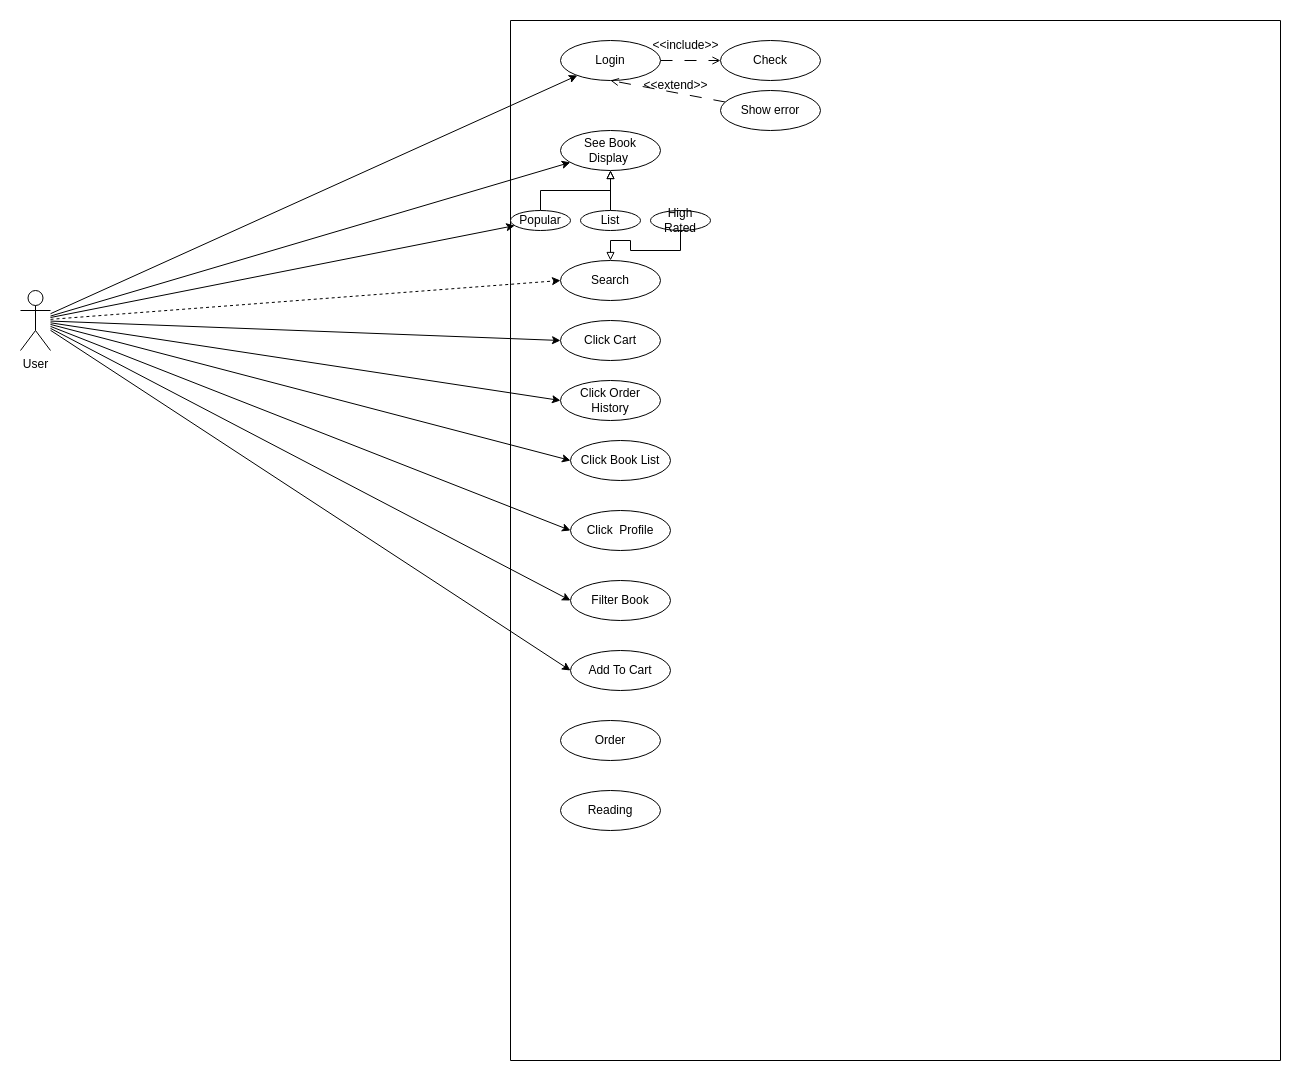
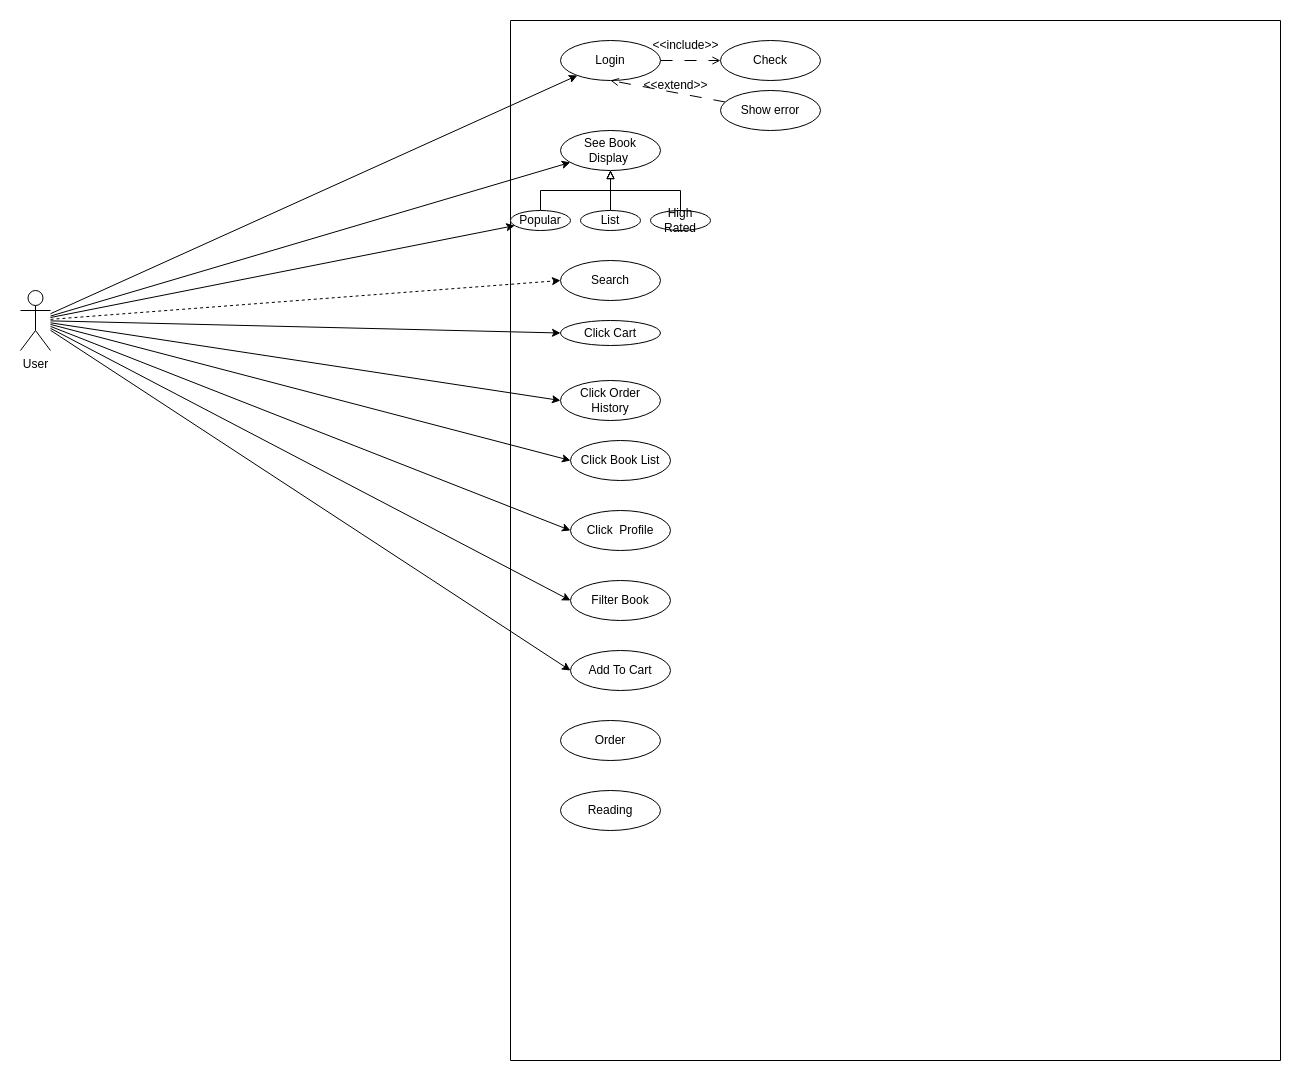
  <mxCell id="0" />
  <mxCell id="1" parent="0" />
  <mxCell id="2" style="rounded=0;orthogonalLoop=1;jettySize=auto;html=1;" parent="1" source="12" target="15" edge="1"><mxGeometry relative="1" as="geometry" /></mxCell>
  <mxCell id="3" style="rounded=0;orthogonalLoop=1;jettySize=auto;html=1;" parent="1" source="12" target="19" edge="1"><mxGeometry relative="1" as="geometry" /></mxCell>
  <mxCell id="4" style="rounded=0;orthogonalLoop=1;jettySize=auto;html=1;entryX=0;entryY=0.5;entryDx=0;entryDy=0;dashed=1;" parent="1" source="12" target="27" edge="1"><mxGeometry relative="1" as="geometry" /></mxCell>
  <mxCell id="5" style="rounded=0;orthogonalLoop=1;jettySize=auto;html=1;entryX=0;entryY=0.5;entryDx=0;entryDy=0;" parent="1" source="12" target="28" edge="1"><mxGeometry relative="1" as="geometry" /></mxCell>
  <mxCell id="6" style="rounded=0;orthogonalLoop=1;jettySize=auto;html=1;entryX=0;entryY=0.5;entryDx=0;entryDy=0;" parent="1" source="12" target="29" edge="1"><mxGeometry relative="1" as="geometry" /></mxCell>
  <mxCell id="7" style="rounded=0;orthogonalLoop=1;jettySize=auto;html=1;entryX=0;entryY=0.5;entryDx=0;entryDy=0;" edge="1" parent="1" source="12" target="31"><mxGeometry relative="1" as="geometry" /></mxCell>
  <mxCell id="8" style="rounded=0;orthogonalLoop=1;jettySize=auto;html=1;entryX=0;entryY=0.5;entryDx=0;entryDy=0;" edge="1" parent="1" source="12" target="32"><mxGeometry relative="1" as="geometry" /></mxCell>
  <mxCell id="9" style="rounded=0;orthogonalLoop=1;jettySize=auto;html=1;entryX=0;entryY=0.5;entryDx=0;entryDy=0;" edge="1" parent="1" source="12" target="33"><mxGeometry relative="1" as="geometry" /></mxCell>
  <mxCell id="10" style="rounded=0;orthogonalLoop=1;jettySize=auto;html=1;entryX=0;entryY=0.5;entryDx=0;entryDy=0;" edge="1" parent="1" source="12" target="34"><mxGeometry relative="1" as="geometry" /></mxCell>
  <mxCell id="11" style="rounded=0;orthogonalLoop=1;jettySize=auto;html=1;" edge="1" parent="1" source="12" target="23"><mxGeometry relative="1" as="geometry" /></mxCell>
  <mxCell id="12" value="User" style="shape=umlActor;verticalLabelPosition=bottom;verticalAlign=top;html=1;outlineConnect=0;" parent="1" vertex="1"><mxGeometry x="20" y="290" width="30" height="60" as="geometry" /></mxCell>
  <mxCell id="13" value="" style="swimlane;startSize=0;" parent="1" vertex="1"><mxGeometry x="510" y="20" width="770" height="1040" as="geometry" /></mxCell>
  <mxCell id="14" style="edgeStyle=orthogonalEdgeStyle;rounded=0;orthogonalLoop=1;jettySize=auto;html=1;entryX=0;entryY=0.5;entryDx=0;entryDy=0;dashed=1;endArrow=open;endFill=0;dashPattern=12 12;" parent="13" source="15" target="16" edge="1"><mxGeometry relative="1" as="geometry" /></mxCell>
  <mxCell id="15" value="Login&lt;br&gt;" style="ellipse;whiteSpace=wrap;html=1;" parent="13" vertex="1"><mxGeometry x="50" y="20" width="100" height="40" as="geometry" /></mxCell>
  <mxCell id="16" value="Check" style="ellipse;whiteSpace=wrap;html=1;" parent="13" vertex="1"><mxGeometry x="210" y="20" width="100" height="40" as="geometry" /></mxCell>
  <mxCell id="17" style="rounded=0;orthogonalLoop=1;jettySize=auto;html=1;entryX=0.5;entryY=1;entryDx=0;entryDy=0;endArrow=open;endFill=0;dashed=1;dashPattern=12 12;" parent="13" source="18" target="15" edge="1"><mxGeometry relative="1" as="geometry" /></mxCell>
  <mxCell id="18" value="Show error" style="ellipse;whiteSpace=wrap;html=1;" parent="13" vertex="1"><mxGeometry x="210" y="70" width="100" height="40" as="geometry" /></mxCell>
  <mxCell id="19" value="See Book Display&amp;nbsp;" style="ellipse;whiteSpace=wrap;html=1;" parent="13" vertex="1"><mxGeometry x="50" y="110" width="100" height="40" as="geometry" /></mxCell>
- <mxCell id="20" style="edgeStyle=orthogonalEdgeStyle;rounded=0;orthogonalLoop=1;jettySize=auto;html=1;endArrow=block;endFill=0;" parent="13" source="21" target="27" edge="1"><mxGeometry relative="1" as="geometry" /></mxCell>
+ <mxCell id="20" style="edgeStyle=orthogonalEdgeStyle;rounded=0;orthogonalLoop=1;jettySize=auto;html=1;entryX=0.5;entryY=1;entryDx=0;entryDy=0;endArrow=block;endFill=0;" parent="13" source="21" target="19" edge="1"><mxGeometry relative="1" as="geometry" /></mxCell>
  <mxCell id="21" value="High Rated" style="ellipse;whiteSpace=wrap;html=1;" parent="13" vertex="1"><mxGeometry x="140" y="190" width="60" height="20" as="geometry" /></mxCell>
  <mxCell id="22" style="edgeStyle=orthogonalEdgeStyle;rounded=0;orthogonalLoop=1;jettySize=auto;html=1;endArrow=block;endFill=0;" parent="13" source="23" target="19" edge="1"><mxGeometry relative="1" as="geometry" /></mxCell>
  <mxCell id="23" value="Popular" style="ellipse;whiteSpace=wrap;html=1;" parent="13" vertex="1"><mxGeometry y="190" width="60" height="20" as="geometry" /></mxCell>
  <mxCell id="24" style="edgeStyle=orthogonalEdgeStyle;rounded=0;orthogonalLoop=1;jettySize=auto;html=1;entryX=0.5;entryY=1;entryDx=0;entryDy=0;endArrow=block;endFill=0;" parent="13" source="25" target="19" edge="1"><mxGeometry relative="1" as="geometry" /></mxCell>
  <mxCell id="25" value="List" style="ellipse;whiteSpace=wrap;html=1;" parent="13" vertex="1"><mxGeometry x="70" y="190" width="60" height="20" as="geometry" /></mxCell>
  <mxCell id="26" value="&amp;lt;&amp;lt;include&amp;gt;&amp;gt;" style="text;html=1;align=center;verticalAlign=middle;resizable=0;points=[];autosize=1;strokeColor=none;fillColor=none;" parent="13" vertex="1"><mxGeometry x="130" y="10" width="90" height="30" as="geometry" /></mxCell>
  <mxCell id="27" value="Search" style="ellipse;whiteSpace=wrap;html=1;" parent="13" vertex="1"><mxGeometry x="50" y="240" width="100" height="40" as="geometry" /></mxCell>
- <mxCell id="28" value="Click Cart" style="ellipse;whiteSpace=wrap;html=1;" parent="13" vertex="1"><mxGeometry x="50" y="300" width="100" height="40" as="geometry" /></mxCell>
+ <mxCell id="28" value="Click Cart" style="ellipse;whiteSpace=wrap;html=1;" parent="13" vertex="1"><mxGeometry x="50" y="300" width="100" height="25" as="geometry" /></mxCell>
  <mxCell id="29" value="Click Order History" style="ellipse;whiteSpace=wrap;html=1;" parent="13" vertex="1"><mxGeometry x="50" y="360" width="100" height="40" as="geometry" /></mxCell>
  <mxCell id="30" value="&amp;lt;&amp;lt;extend&amp;gt;&amp;gt;" style="text;html=1;align=center;verticalAlign=middle;resizable=0;points=[];autosize=1;strokeColor=none;fillColor=none;" parent="13" vertex="1"><mxGeometry x="120" y="50" width="90" height="30" as="geometry" /></mxCell>
  <mxCell id="31" value="Click Book List" style="ellipse;whiteSpace=wrap;html=1;" vertex="1" parent="13"><mxGeometry x="60" y="420" width="100" height="40" as="geometry" /></mxCell>
  <mxCell id="32" value="Click&amp;nbsp; Profile" style="ellipse;whiteSpace=wrap;html=1;" vertex="1" parent="13"><mxGeometry x="60" y="490" width="100" height="40" as="geometry" /></mxCell>
  <mxCell id="33" value="Filter Book" style="ellipse;whiteSpace=wrap;html=1;" vertex="1" parent="13"><mxGeometry x="60" y="560" width="100" height="40" as="geometry" /></mxCell>
  <mxCell id="34" value="Add To Cart" style="ellipse;whiteSpace=wrap;html=1;" vertex="1" parent="13"><mxGeometry x="60" y="630" width="100" height="40" as="geometry" /></mxCell>
  <mxCell id="35" value="Order" style="ellipse;whiteSpace=wrap;html=1;" vertex="1" parent="13"><mxGeometry x="50" y="700" width="100" height="40" as="geometry" /></mxCell>
  <mxCell id="36" value="Reading" style="ellipse;whiteSpace=wrap;html=1;" vertex="1" parent="13"><mxGeometry x="50" y="770" width="100" height="40" as="geometry" /></mxCell>
  <mxCell id="37" style="edgeStyle=orthogonalEdgeStyle;rounded=0;orthogonalLoop=1;jettySize=auto;html=1;exitX=0.5;exitY=1;exitDx=0;exitDy=0;" parent="1" source="13" target="13" edge="1"><mxGeometry relative="1" as="geometry" /></mxCell>
